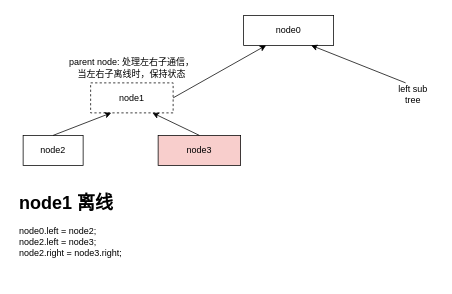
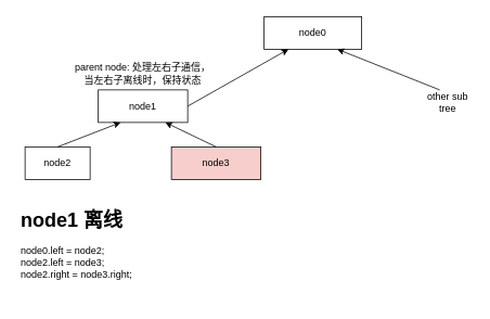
  <mxCell id="0" />
  <mxCell id="1" parent="0" />
- <mxCell id="2" value="node1" style="rounded=0;whiteSpace=wrap;html=1;dashed=1;" vertex="1" parent="1"><mxGeometry x="120" y="110" width="110" height="40" as="geometry" /></mxCell>
+ <mxCell id="2" value="node1" style="rounded=0;whiteSpace=wrap;html=1;" vertex="1" parent="1"><mxGeometry x="120" y="110" width="110" height="40" as="geometry" /></mxCell>
  <mxCell id="3" value="node2" style="rounded=0;whiteSpace=wrap;html=1;" vertex="1" parent="1"><mxGeometry x="30" y="180" width="80" height="40" as="geometry" /></mxCell>
  <mxCell id="4" value="node3" style="rounded=0;whiteSpace=wrap;html=1;fillColor=#f8cecc;" vertex="1" parent="1"><mxGeometry x="210" y="180" width="110" height="40" as="geometry" /></mxCell>
  <mxCell id="5" value="" style="endArrow=classic;html=1;entryX=0.25;entryY=1;entryDx=0;entryDy=0;exitX=0.5;exitY=0;exitDx=0;exitDy=0;" edge="1" parent="1" source="3" target="2"><mxGeometry width="50" height="50" relative="1" as="geometry"><mxPoint x="230" y="200" as="sourcePoint" /><mxPoint x="280" y="150" as="targetPoint" /></mxGeometry></mxCell>
  <mxCell id="6" value="" style="endArrow=classic;html=1;entryX=0.75;entryY=1;entryDx=0;entryDy=0;exitX=0.5;exitY=0;exitDx=0;exitDy=0;" edge="1" parent="1" source="4" target="2"><mxGeometry width="50" height="50" relative="1" as="geometry"><mxPoint x="95" y="190" as="sourcePoint" /><mxPoint x="157.5" y="160" as="targetPoint" /></mxGeometry></mxCell>
  <mxCell id="7" value="parent node: 处理左右子通信，&lt;br&gt;当左右子离线时，保持状态" style="text;html=1;strokeColor=none;fillColor=none;align=center;verticalAlign=middle;whiteSpace=wrap;rounded=0;" vertex="1" parent="1"><mxGeometry x="75" y="70" width="200" height="40" as="geometry" /></mxCell>
  <mxCell id="8" value="node0" style="rounded=0;whiteSpace=wrap;html=1;" vertex="1" parent="1"><mxGeometry x="324" y="20" width="120" height="40" as="geometry" /></mxCell>
  <mxCell id="9" value="" style="endArrow=classic;html=1;exitX=1;exitY=0.5;exitDx=0;exitDy=0;entryX=0.25;entryY=1;entryDx=0;entryDy=0;" edge="1" parent="1" source="2" target="8"><mxGeometry width="50" height="50" relative="1" as="geometry"><mxPoint x="250" y="180" as="sourcePoint" /><mxPoint x="300" y="130" as="targetPoint" /></mxGeometry></mxCell>
  <mxCell id="10" value="" style="endArrow=classic;html=1;entryX=0.75;entryY=1;entryDx=0;entryDy=0;" edge="1" parent="1" target="8"><mxGeometry width="50" height="50" relative="1" as="geometry"><mxPoint x="540" y="110" as="sourcePoint" /><mxPoint x="364" y="70" as="targetPoint" /></mxGeometry></mxCell>
- <mxCell id="11" value="left sub tree" style="text;html=1;strokeColor=none;fillColor=none;align=center;verticalAlign=middle;whiteSpace=wrap;rounded=0;" vertex="1" parent="1"><mxGeometry x="520" y="110" width="60" height="30" as="geometry" /></mxCell>
+ <mxCell id="11" value="other sub tree" style="text;html=1;strokeColor=none;fillColor=none;align=center;verticalAlign=middle;whiteSpace=wrap;rounded=0;" vertex="1" parent="1"><mxGeometry x="520" y="110" width="60" height="30" as="geometry" /></mxCell>
  <mxCell id="12" value="&lt;h1&gt;node1 离线&lt;/h1&gt;&lt;div&gt;node0.left = node2;&lt;/div&gt;&lt;div&gt;node2.left = node3;&lt;/div&gt;&lt;div&gt;node2.right = node3.right;&lt;/div&gt;" style="text;html=1;strokeColor=none;fillColor=none;spacing=5;spacingTop=-20;whiteSpace=wrap;overflow=hidden;rounded=0;" vertex="1" parent="1"><mxGeometry x="20" y="250" width="190" height="120" as="geometry" /></mxCell>
